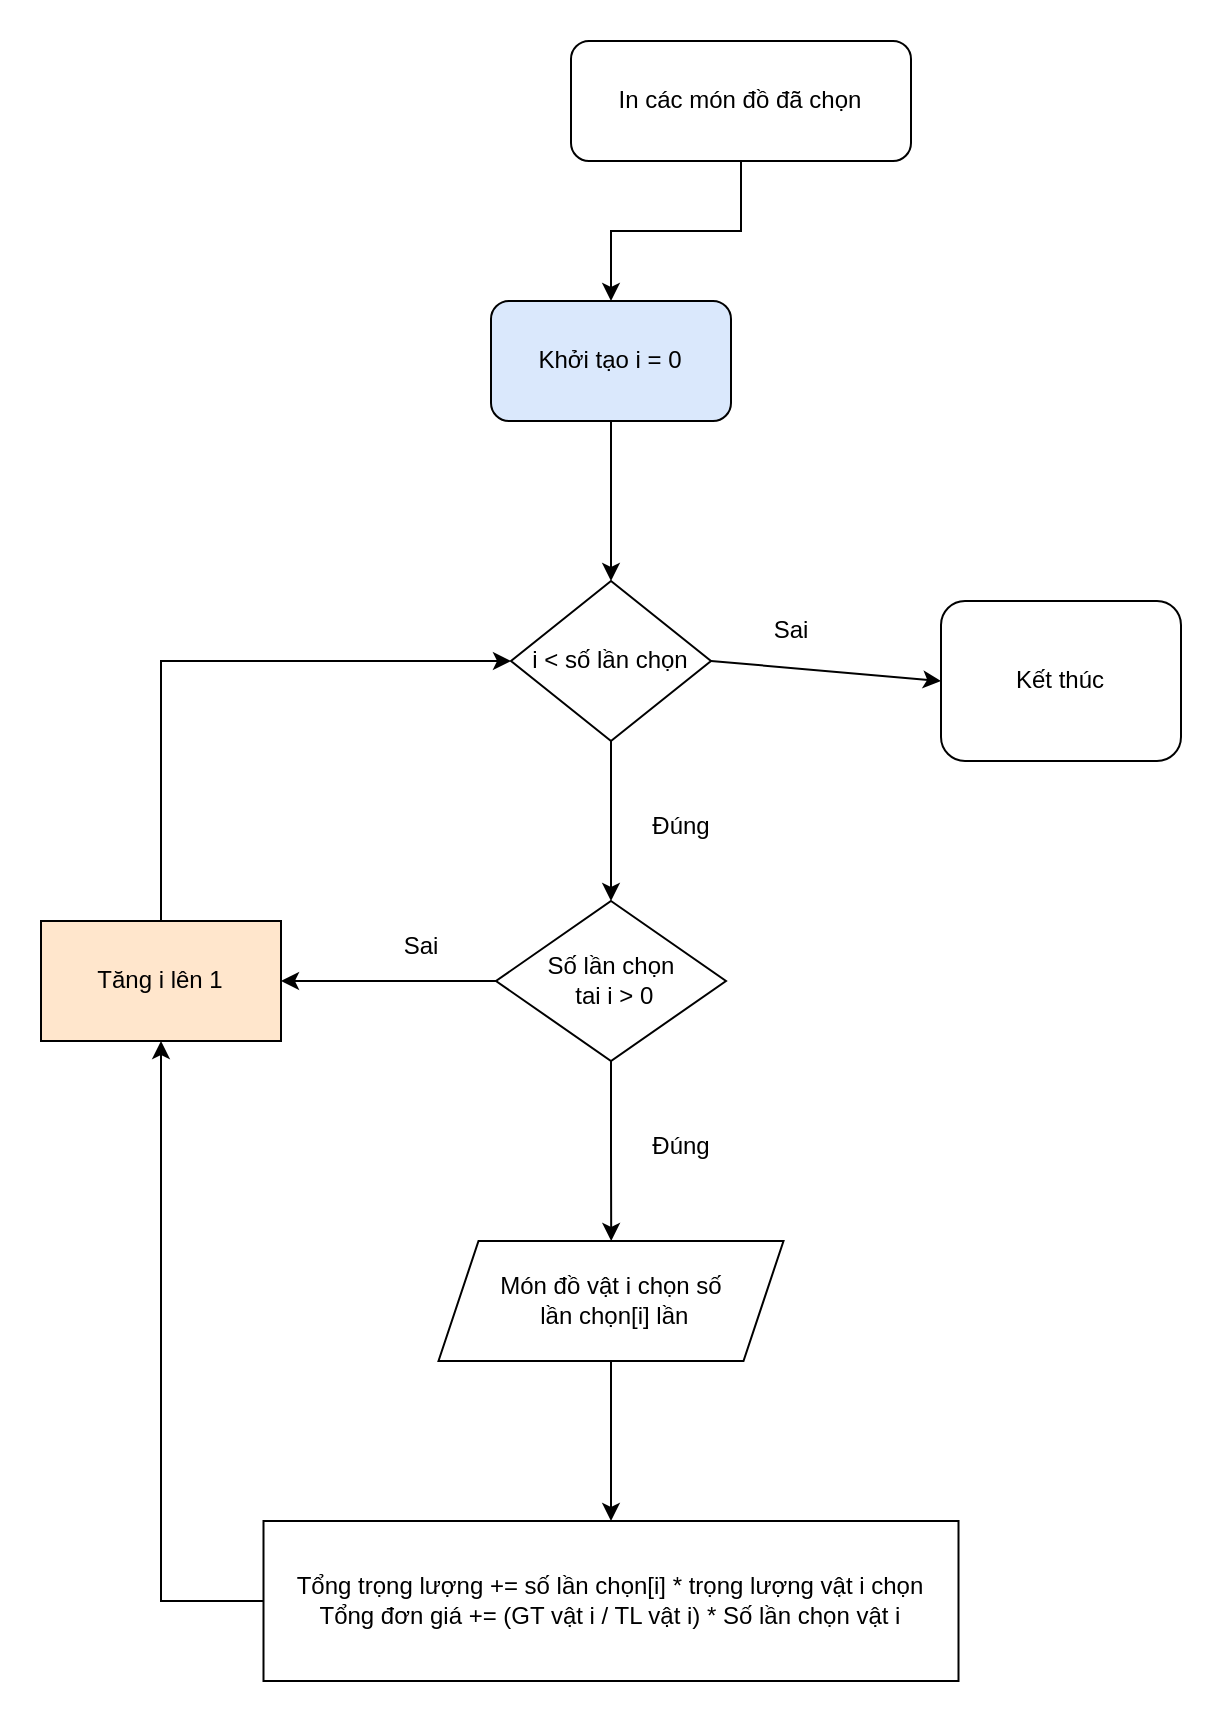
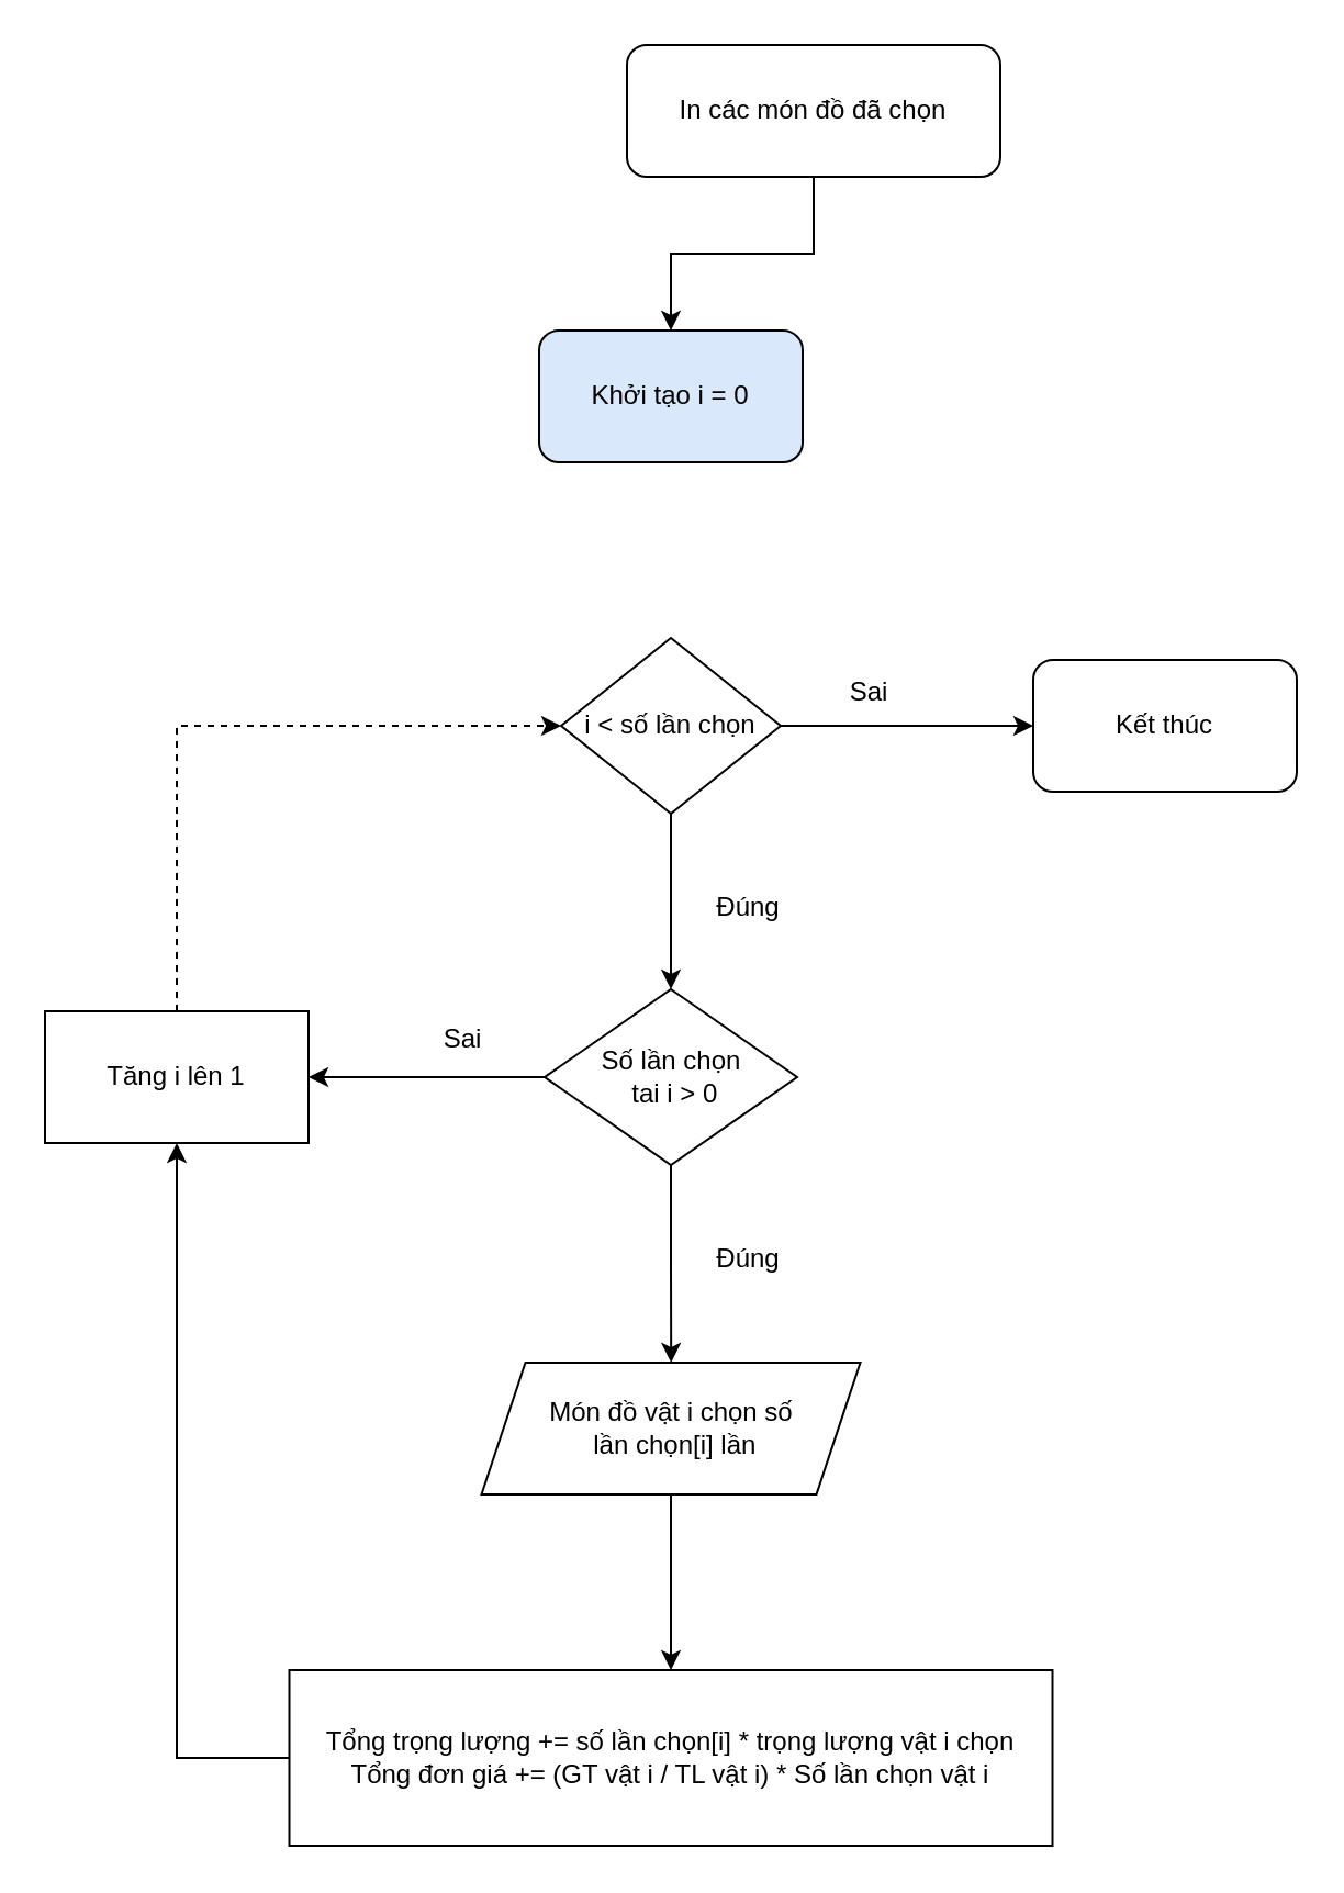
  <mxCell id="0" />
  <mxCell id="1" parent="0" />
  <mxCell id="2" value="" style="edgeStyle=orthogonalEdgeStyle;rounded=0;orthogonalLoop=1;jettySize=auto;html=1;" edge="1" parent="1" source="3" target="5"><mxGeometry relative="1" as="geometry" /></mxCell>
  <mxCell id="3" value="In các món đồ đã chọn" style="rounded=1;whiteSpace=wrap;html=1;" vertex="1" parent="1"><mxGeometry x="285" y="20" width="170" height="60" as="geometry" /></mxCell>
- <mxCell id="4" value="" style="edgeStyle=orthogonalEdgeStyle;rounded=0;orthogonalLoop=1;jettySize=auto;html=1;" edge="1" parent="1" source="5" target="7"><mxGeometry relative="1" as="geometry" /></mxCell>
  <mxCell id="5" value="Khởi tạo i = 0" style="rounded=1;whiteSpace=wrap;html=1;fillColor=#dae8fc;" vertex="1" parent="1"><mxGeometry x="245" y="150" width="120" height="60" as="geometry" /></mxCell>
  <mxCell id="6" value="" style="edgeStyle=orthogonalEdgeStyle;rounded=0;orthogonalLoop=1;jettySize=auto;html=1;" edge="1" parent="1" source="7" target="9"><mxGeometry relative="1" as="geometry" /></mxCell>
  <mxCell id="7" value="i &amp;lt; số lần chọn" style="rhombus;whiteSpace=wrap;html=1;" vertex="1" parent="1"><mxGeometry x="255" y="290" width="100" height="80" as="geometry" /></mxCell>
  <mxCell id="8" value="" style="edgeStyle=orthogonalEdgeStyle;rounded=0;orthogonalLoop=1;jettySize=auto;html=1;" edge="1" parent="1" source="9" target="11"><mxGeometry relative="1" as="geometry" /></mxCell>
  <mxCell id="9" value="Số lần chọn&lt;div&gt;&amp;nbsp;tai i &amp;gt; 0&lt;/div&gt;" style="rhombus;whiteSpace=wrap;html=1;" vertex="1" parent="1"><mxGeometry x="247.5" y="450" width="115" height="80" as="geometry" /></mxCell>
  <mxCell id="10" value="" style="edgeStyle=orthogonalEdgeStyle;rounded=0;orthogonalLoop=1;jettySize=auto;html=1;" edge="1" parent="1" source="11" target="12"><mxGeometry relative="1" as="geometry" /></mxCell>
  <mxCell id="11" value="Món đồ vật i chọn số&lt;div&gt;&amp;nbsp;lần chọn[i] lần&lt;/div&gt;" style="shape=parallelogram;perimeter=parallelogramPerimeter;whiteSpace=wrap;html=1;fixedSize=1;" vertex="1" parent="1"><mxGeometry x="218.75" y="620" width="172.5" height="60" as="geometry" /></mxCell>
  <mxCell id="12" value="Tổng trọng lượng += số lần chọn[i] * trọng lượng vật i chọn&lt;div&gt;Tổng đơn giá += (GT vật i / TL vật i) * Số lần chọn vật i&lt;/div&gt;" style="rounded=0;whiteSpace=wrap;html=1;" vertex="1" parent="1"><mxGeometry x="131.25" y="760" width="347.5" height="80" as="geometry" /></mxCell>
- <mxCell id="13" value="Tăng i lên 1" style="rounded=0;whiteSpace=wrap;html=1;fillColor=#ffe6cc;" vertex="1" parent="1"><mxGeometry x="20" y="460" width="120" height="60" as="geometry" /></mxCell>
- <mxCell id="14" value="Kết thúc" style="rounded=1;whiteSpace=wrap;html=1;" vertex="1" parent="1"><mxGeometry x="470" y="300" width="120" height="80" as="geometry" /></mxCell>
+ <mxCell id="13" value="Tăng i lên 1" style="rounded=0;whiteSpace=wrap;html=1;" vertex="1" parent="1"><mxGeometry x="20" y="460" width="120" height="60" as="geometry" /></mxCell>
+ <mxCell id="14" value="Kết thúc" style="rounded=1;whiteSpace=wrap;html=1;" vertex="1" parent="1"><mxGeometry x="470" y="300" width="120" height="60" as="geometry" /></mxCell>
  <mxCell id="15" value="" style="endArrow=classic;html=1;rounded=0;exitX=0;exitY=0.5;exitDx=0;exitDy=0;entryX=0.5;entryY=1;entryDx=0;entryDy=0;" edge="1" parent="1" source="12" target="13"><mxGeometry width="50" height="50" relative="1" as="geometry"><mxPoint x="320" y="680" as="sourcePoint" /><mxPoint x="370" y="630" as="targetPoint" /><Array as="points"><mxPoint x="80" y="800" /></Array></mxGeometry></mxCell>
- <mxCell id="16" value="" style="endArrow=classic;html=1;rounded=0;exitX=0.5;exitY=0;exitDx=0;exitDy=0;entryX=0;entryY=0.5;entryDx=0;entryDy=0;" edge="1" parent="1" source="13" target="7"><mxGeometry width="50" height="50" relative="1" as="geometry"><mxPoint x="350" y="600" as="sourcePoint" /><mxPoint x="400" y="550" as="targetPoint" /><Array as="points"><mxPoint x="80" y="330" /></Array></mxGeometry></mxCell>
+ <mxCell id="16" value="" style="endArrow=classic;html=1;rounded=0;exitX=0.5;exitY=0;exitDx=0;exitDy=0;entryX=0;entryY=0.5;entryDx=0;entryDy=0;dashed=1;" edge="1" parent="1" source="13" target="7"><mxGeometry width="50" height="50" relative="1" as="geometry"><mxPoint x="350" y="600" as="sourcePoint" /><mxPoint x="400" y="550" as="targetPoint" /><Array as="points"><mxPoint x="80" y="330" /></Array></mxGeometry></mxCell>
  <mxCell id="17" value="" style="endArrow=classic;html=1;rounded=0;exitX=1;exitY=0.5;exitDx=0;exitDy=0;entryX=0;entryY=0.5;entryDx=0;entryDy=0;" edge="1" parent="1" source="7" target="14"><mxGeometry width="50" height="50" relative="1" as="geometry"><mxPoint x="350" y="600" as="sourcePoint" /><mxPoint x="400" y="550" as="targetPoint" /></mxGeometry></mxCell>
  <mxCell id="18" value="Đúng" style="text;html=1;align=center;verticalAlign=middle;resizable=0;points=[];autosize=1;strokeColor=none;fillColor=none;" vertex="1" parent="1"><mxGeometry x="315" y="398" width="50" height="30" as="geometry" /></mxCell>
  <mxCell id="19" value="Đúng" style="text;html=1;align=center;verticalAlign=middle;resizable=0;points=[];autosize=1;strokeColor=none;fillColor=none;" vertex="1" parent="1"><mxGeometry x="315" y="558" width="50" height="30" as="geometry" /></mxCell>
  <mxCell id="20" value="" style="endArrow=classic;html=1;rounded=0;exitX=0;exitY=0.5;exitDx=0;exitDy=0;entryX=1;entryY=0.5;entryDx=0;entryDy=0;" edge="1" parent="1" source="9" target="13"><mxGeometry width="50" height="50" relative="1" as="geometry"><mxPoint x="350" y="540" as="sourcePoint" /><mxPoint x="400" y="490" as="targetPoint" /></mxGeometry></mxCell>
  <mxCell id="21" value="Sai" style="text;html=1;align=center;verticalAlign=middle;resizable=0;points=[];autosize=1;strokeColor=none;fillColor=none;" vertex="1" parent="1"><mxGeometry x="190" y="458" width="40" height="30" as="geometry" /></mxCell>
  <mxCell id="22" value="Sai" style="text;html=1;align=center;verticalAlign=middle;resizable=0;points=[];autosize=1;strokeColor=none;fillColor=none;" vertex="1" parent="1"><mxGeometry x="375" y="300" width="40" height="30" as="geometry" /></mxCell>
